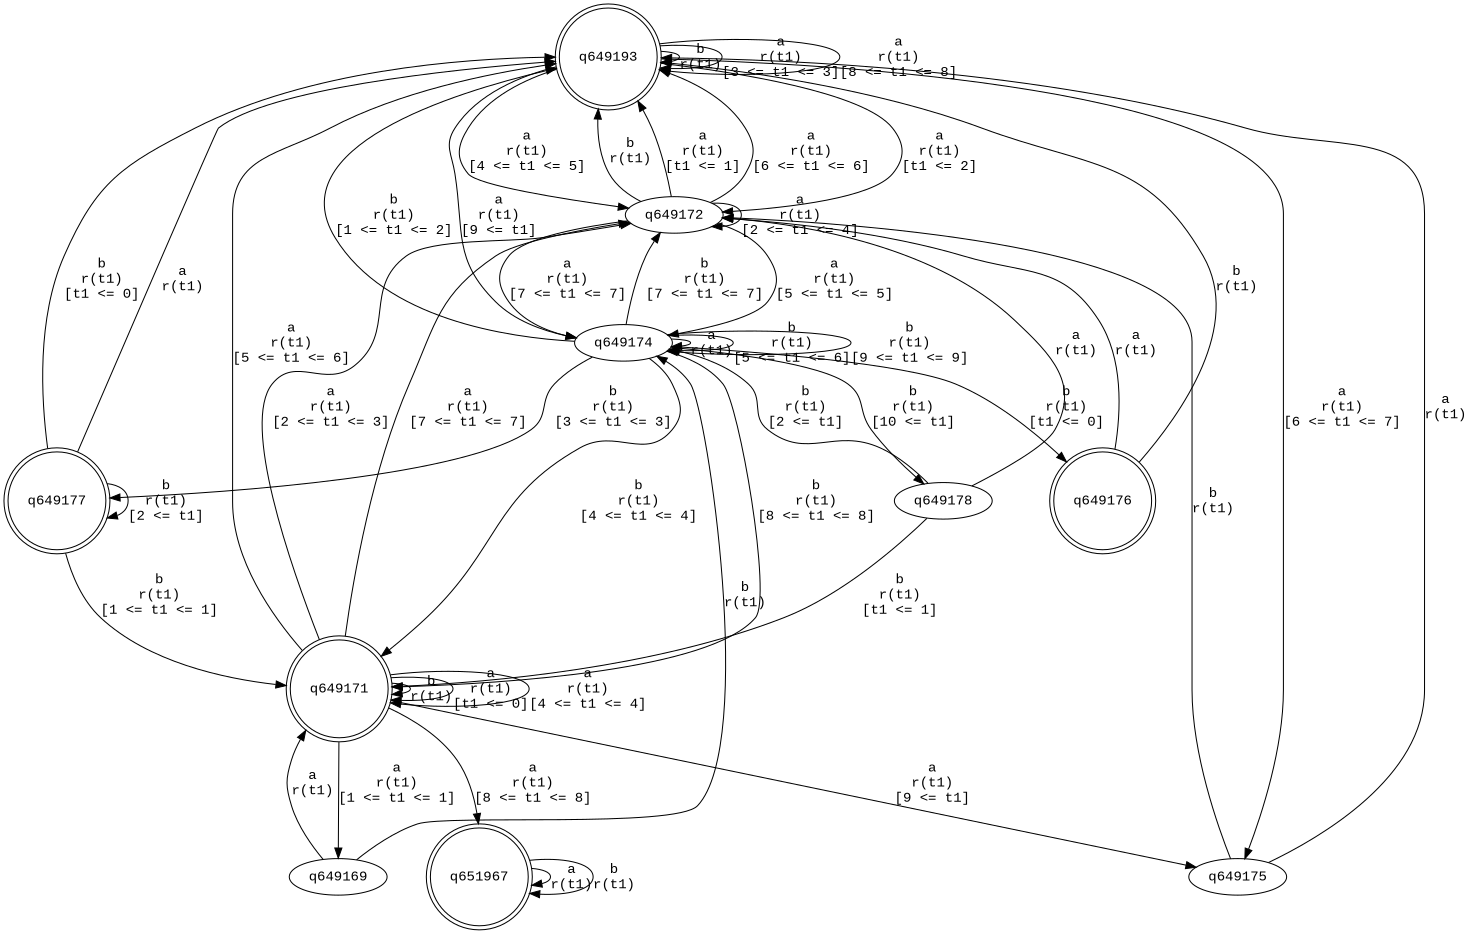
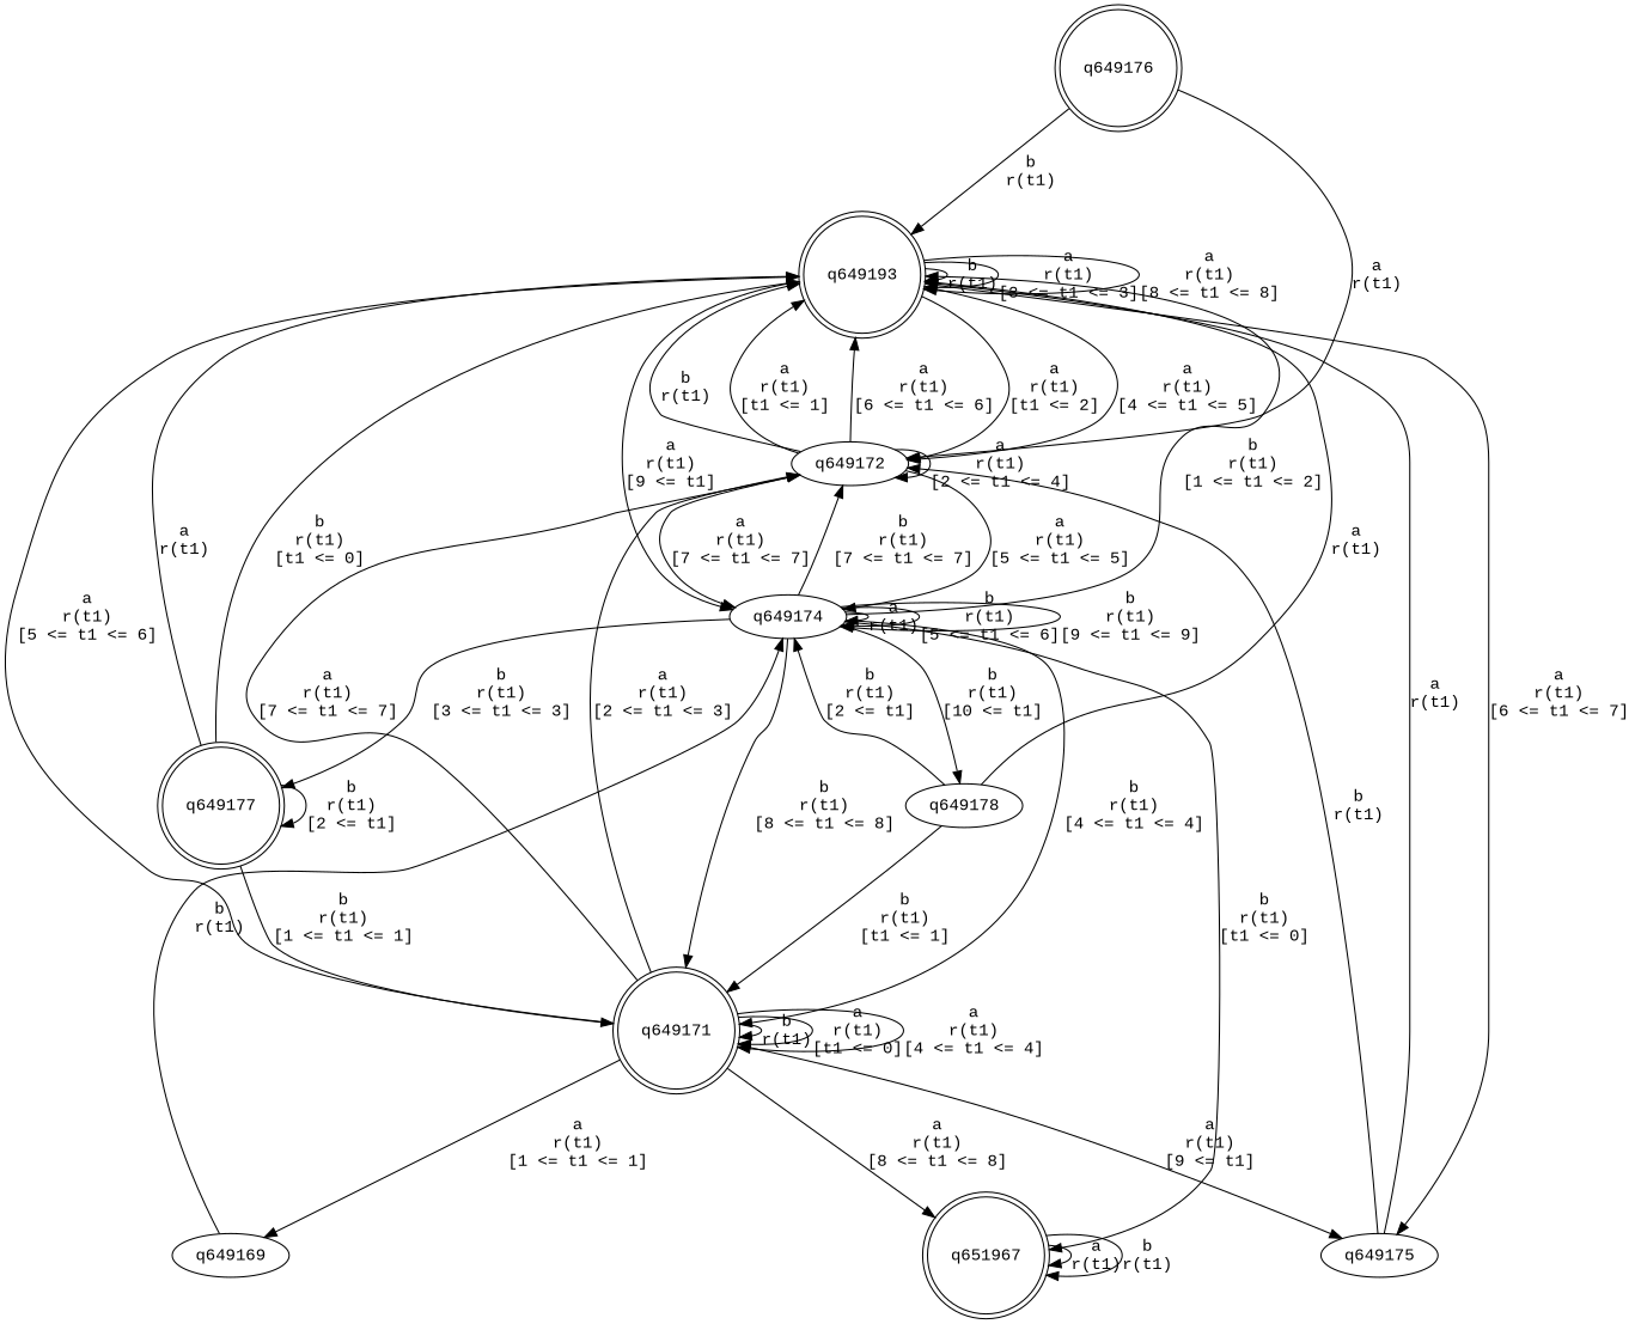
  digraph {
    fontname="Liberation Mono"
    node [fontname="Liberation Mono"]
    edge [fontname="Liberation Mono"]
    n1 [label=q649193 shape=doublecircle]
    n2 [label=q649172]
    n3 [label=q649174]
    n4 [label=q649175]
    n5 [label=q649176 shape=doublecircle]
    n6 [label=q649177 shape=doublecircle]
    n7 [label=q649171 shape=doublecircle]
    n8 [label=q649178]
    n9 [label=q649169]
    n10 [label=q651967 shape=doublecircle]
    n1 -> n1 [label="b\nr(t1)\n"]
    n1 -> n1 [label="a\nr(t1)\n[3 <= t1 <= 3]"]
    n1 -> n1 [label="a\nr(t1)\n[8 <= t1 <= 8]"]
    n1 -> n2 [label="a\nr(t1)\n[t1 <= 2]"]
    n1 -> n2 [label="a\nr(t1)\n[4 <= t1 <= 5]"]
    n1 -> n3 [label="a\nr(t1)\n[9 <= t1]"]
    n1 -> n4 [label="a\nr(t1)\n[6 <= t1 <= 7]"]
    n2 -> n1 [label="b\nr(t1)\n"]
    n2 -> n1 [label="a\nr(t1)\n[t1 <= 1]"]
    n2 -> n1 [label="a\nr(t1)\n[6 <= t1 <= 6]"]
    n2 -> n2 [label="a\nr(t1)\n[2 <= t1 <= 4]"]
    n2 -> n3 [label="a\nr(t1)\n[5 <= t1 <= 5]"]
    n2 -> n3 [label="a\nr(t1)\n[7 <= t1 <= 7]"]
    n3 -> n1 [label="b\nr(t1)\n[1 <= t1 <= 2]"]
    n3 -> n2 [label="b\nr(t1)\n[7 <= t1 <= 7]"]
    n3 -> n3 [label="a\nr(t1)\n"]
    n3 -> n3 [label="b\nr(t1)\n[5 <= t1 <= 6]"]
    n3 -> n3 [label="b\nr(t1)\n[9 <= t1 <= 9]"]
-   n3 -> n5 [label="b\nr(t1)\n[t1 <= 0]"]
+   n3 -> n10 [label="b\nr(t1)\n[t1 <= 0]"]
    n3 -> n6 [label="b\nr(t1)\n[3 <= t1 <= 3]"]
    n3 -> n7 [label="b\nr(t1)\n[4 <= t1 <= 4]"]
    n3 -> n7 [label="b\nr(t1)\n[8 <= t1 <= 8]"]
    n3 -> n8 [label="b\nr(t1)\n[10 <= t1]"]
    n4 -> n1 [label="a\nr(t1)\n"]
    n4 -> n2 [label="b\nr(t1)\n"]
    n5 -> n1 [label="b\nr(t1)\n"]
    n5 -> n2 [label="a\nr(t1)\n"]
    n6 -> n1 [label="a\nr(t1)\n"]
    n6 -> n1 [label="b\nr(t1)\n[t1 <= 0]"]
    n6 -> n6 [label="b\nr(t1)\n[2 <= t1]"]
    n6 -> n7 [label="b\nr(t1)\n[1 <= t1 <= 1]"]
    n7 -> n1 [label="a\nr(t1)\n[5 <= t1 <= 6]"]
    n7 -> n2 [label="a\nr(t1)\n[2 <= t1 <= 3]"]
    n7 -> n2 [label="a\nr(t1)\n[7 <= t1 <= 7]"]
    n7 -> n4 [label="a\nr(t1)\n[9 <= t1]"]
    n7 -> n7 [label="b\nr(t1)\n"]
    n7 -> n7 [label="a\nr(t1)\n[t1 <= 0]"]
    n7 -> n7 [label="a\nr(t1)\n[4 <= t1 <= 4]"]
    n7 -> n9 [label="a\nr(t1)\n[1 <= t1 <= 1]"]
    n7 -> n10 [label="a\nr(t1)\n[8 <= t1 <= 8]"]
-   n8 -> n2 [label="a\nr(t1)\n"]
+   n8 -> n1 [label="a\nr(t1)\n"]
    n8 -> n3 [label="b\nr(t1)\n[2 <= t1]"]
    n8 -> n7 [label="b\nr(t1)\n[t1 <= 1]"]
    n9 -> n3 [label="b\nr(t1)\n"]
-   n9 -> n7 [label="a\nr(t1)\n"]
    n10 -> n10 [label="a\nr(t1)\n"]
    n10 -> n10 [label="b\nr(t1)\n"]
  }
